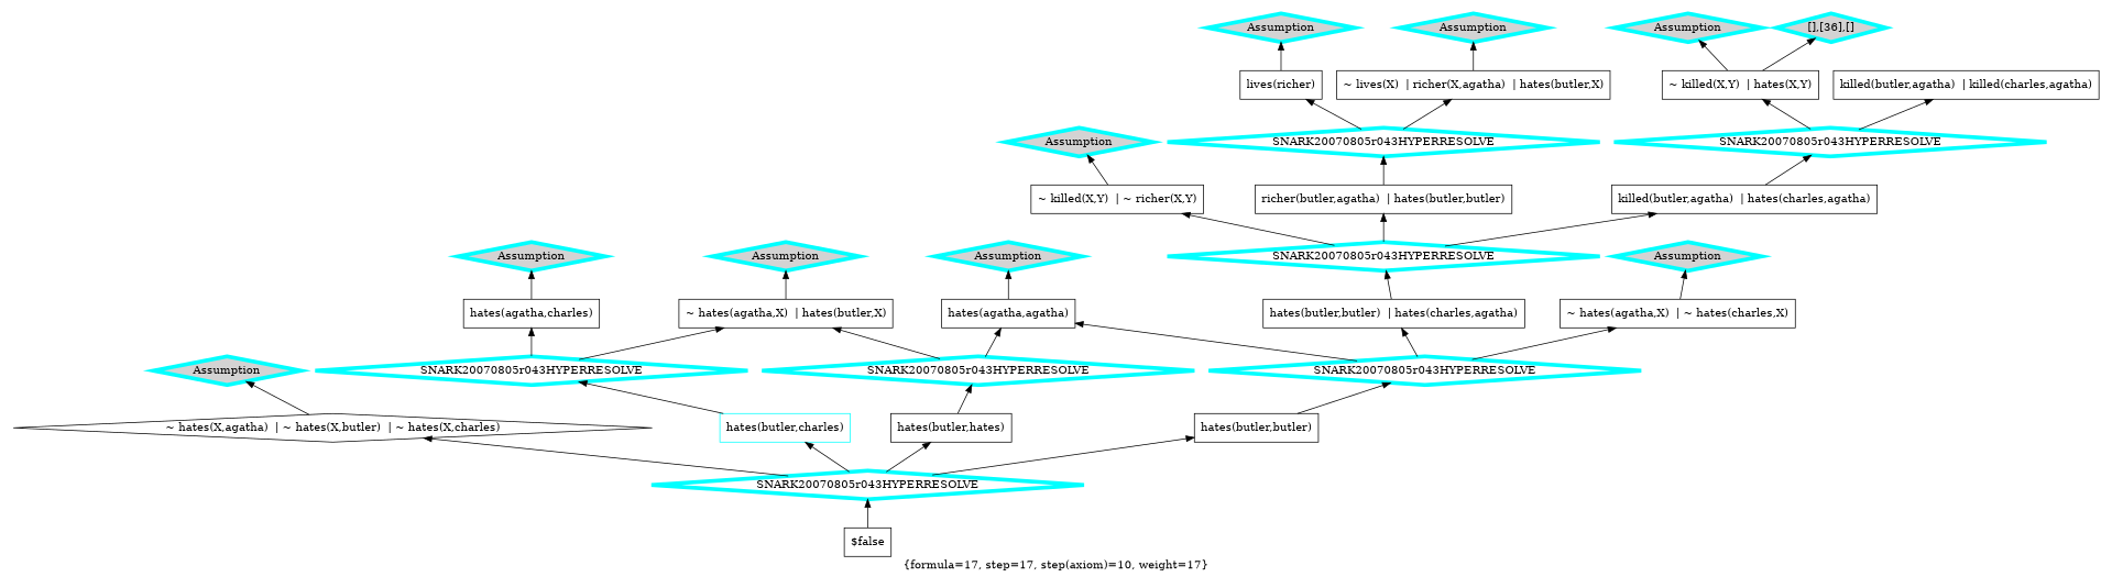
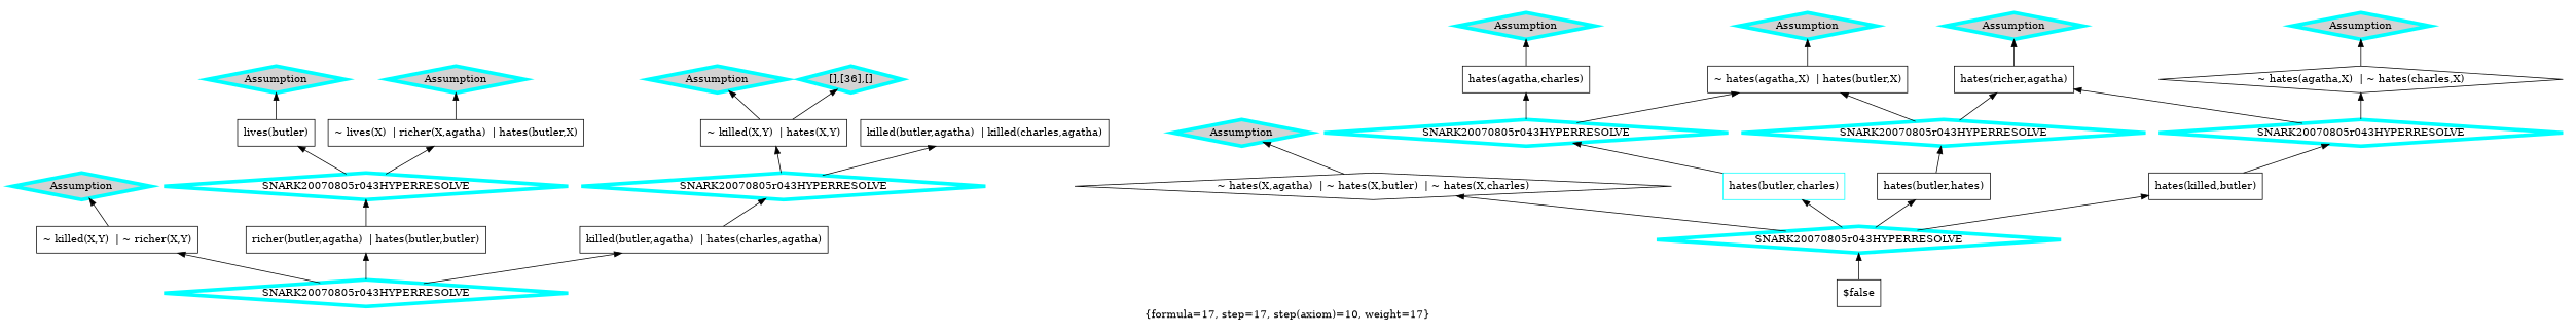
  digraph {
    label="{formula=17, step=17, step(axiom)=10, weight=17}"
    labelloc=b
    rankdir=BT
    node [color=cyan fillcolor=white shape=diamond style=filled]
    n1 [color=black label="~ killed(X,Y)  | hates(X,Y)" shape=box]
    n2 [fillcolor=lightgrey label=Assumption penwidth=5]
    n3 [fillcolor=lightgrey label="[],[36],[]" penwidth=5]
    n4 [color=black label="~ hates(X,agatha)  | ~ hates(X,butler)  | ~ hates(X,charles)"]
    n5 [fillcolor=lightgrey label=Assumption penwidth=5]
    n6 [label="hates(butler,charles)" shape=box]
    n7 [label=SNARK20070805r043HYPERRESOLVE penwidth=5]
    n8 [color=black label="~ hates(agatha,X)  | hates(butler,X)" shape=box]
    n9 [color=black label="hates(agatha,charles)" shape=box]
    n10 [color=black label="$false" shape=box]
    n11 [label=SNARK20070805r043HYPERRESOLVE penwidth=5]
-   n12 [color=black label="hates(butler,butler)" shape=box]
+   n12 [color=black label="hates(killed,butler)" shape=box]
    n13 [color=black label="hates(butler,hates)" shape=box]
    n14 [label=SNARK20070805r043HYPERRESOLVE penwidth=5]
-   n15 [color=black label="~ hates(agatha,X)  | ~ hates(charles,X)" shape=box]
-   n16 [color=black label="hates(agatha,agatha)" shape=box]
-   n17 [color=black label="hates(butler,butler)  | hates(charles,agatha)" shape=box]
+   n15 [color=black label="~ hates(agatha,X)  | ~ hates(charles,X)"]
+   n16 [color=black label="hates(richer,agatha)" shape=box]
    n18 [fillcolor=lightgrey label=Assumption penwidth=5]
    n19 [fillcolor=lightgrey label=Assumption penwidth=5]
-   n20 [color=black label="lives(richer)" shape=box]
+   n20 [color=black label="lives(butler)" shape=box]
    n21 [fillcolor=lightgrey label=Assumption penwidth=5]
    n22 [fillcolor=lightgrey label=Assumption penwidth=5]
    n23 [color=black label="killed(butler,agatha)  | killed(charles,agatha)" shape=box]
    n24 [label=SNARK20070805r043HYPERRESOLVE penwidth=5]
    n25 [color=black label="~ killed(X,Y)  | ~ richer(X,Y)" shape=box]
    n26 [color=black label="richer(butler,agatha)  | hates(butler,butler)" shape=box]
    n27 [color=black label="killed(butler,agatha)  | hates(charles,agatha)" shape=box]
    n28 [fillcolor=lightgrey label=Assumption penwidth=5]
    n29 [color=black label="~ lives(X)  | richer(X,agatha)  | hates(butler,X)" shape=box]
    n30 [fillcolor=lightgrey label=Assumption penwidth=5]
    n31 [label=SNARK20070805r043HYPERRESOLVE penwidth=5]
    n32 [label=SNARK20070805r043HYPERRESOLVE penwidth=5]
    n33 [fillcolor=lightgrey label=Assumption penwidth=5]
    n34 [label=SNARK20070805r043HYPERRESOLVE penwidth=5]
    n1 -> n2
    n1 -> n3
    n4 -> n5
    n6 -> n7
    n7 -> n8
    n7 -> n9
    n8 -> n19
    n9 -> n33
    n10 -> n11
    n11 -> n4
    n11 -> n6
    n11 -> n12
    n11 -> n13
    n12 -> n14
    n13 -> n32
    n14 -> n15
    n14 -> n16
-   n14 -> n17
    n15 -> n18
    n16 -> n22
-   n17 -> n24
    n20 -> n21
    n24 -> n25
    n24 -> n26
    n24 -> n27
    n25 -> n28
    n26 -> n31
    n27 -> n34
    n29 -> n30
    n31 -> n20
    n31 -> n29
    n32 -> n8
    n32 -> n16
    n34 -> n1
    n34 -> n23
  }
